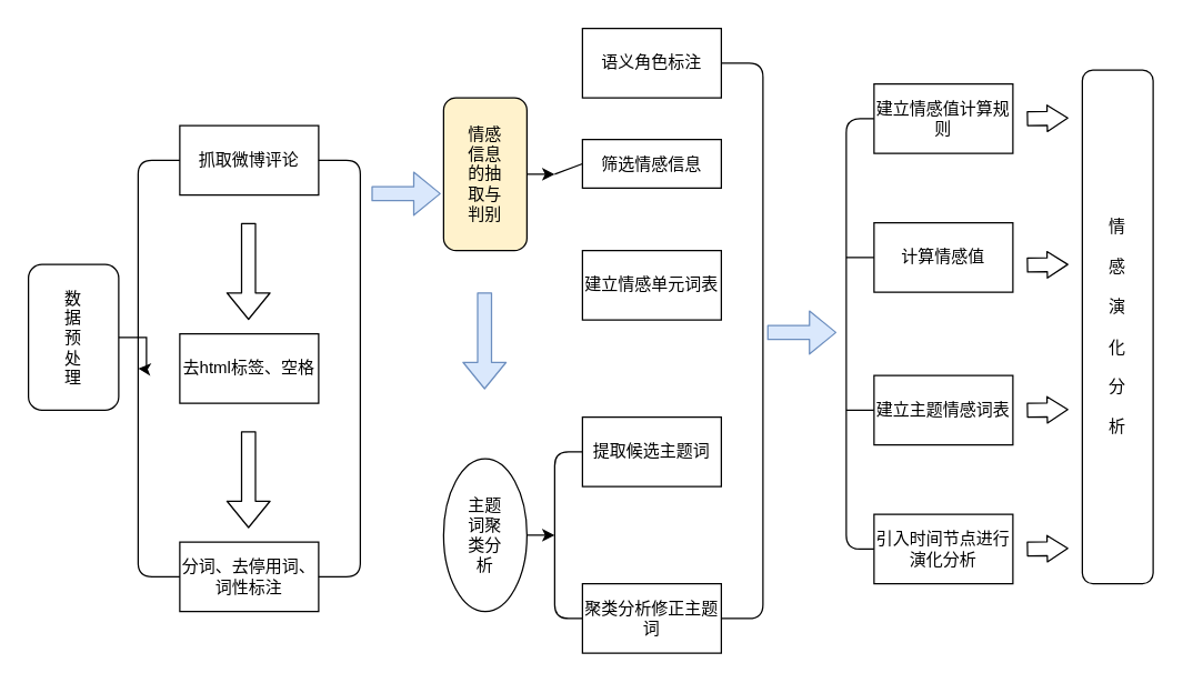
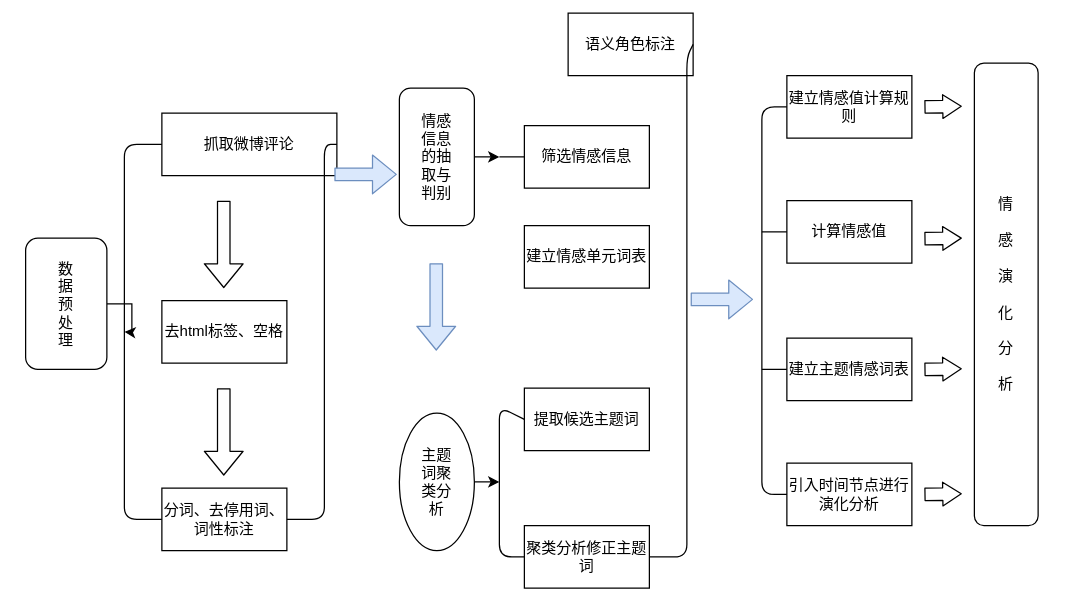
  <mxCell id="0" />
  <mxCell id="1" parent="0" />
  <mxCell id="2" value="" style="edgeStyle=orthogonalEdgeStyle;rounded=0;orthogonalLoop=1;jettySize=auto;html=1;" edge="1" parent="1" source="3"><mxGeometry relative="1" as="geometry"><mxPoint x="99" y="265" as="targetPoint" /></mxGeometry></mxCell>
  <mxCell id="3" value="数&lt;br&gt;据&lt;br&gt;预&lt;br&gt;处&lt;br&gt;理" style="rounded=1;whiteSpace=wrap;html=1;" vertex="1" parent="1"><mxGeometry x="20" y="190" width="65" height="105" as="geometry" /></mxCell>
  <mxCell id="4" value="情&lt;br&gt;&lt;br&gt;感&lt;br&gt;&lt;br&gt;演&lt;br&gt;&lt;br&gt;化&lt;br&gt;&lt;br&gt;分&lt;br&gt;&lt;br&gt;析" style="rounded=1;whiteSpace=wrap;html=1;" vertex="1" parent="1"><mxGeometry x="779" y="50" width="51" height="370" as="geometry" /></mxCell>
- <mxCell id="5" value="抓取微博评论" style="rounded=0;whiteSpace=wrap;html=1;" vertex="1" parent="1"><mxGeometry x="129" y="90" width="100" height="50" as="geometry" /></mxCell>
+ <mxCell id="5" value="抓取微博评论" style="rounded=0;whiteSpace=wrap;html=1;" vertex="1" parent="1"><mxGeometry x="129" y="90" width="140" height="50" as="geometry" /></mxCell>
  <mxCell id="6" value="去html标签、空格" style="rounded=0;whiteSpace=wrap;html=1;" vertex="1" parent="1"><mxGeometry x="129" y="240" width="100" height="50" as="geometry" /></mxCell>
  <mxCell id="7" value="分词、去停用词、词性标注" style="rounded=0;whiteSpace=wrap;html=1;" vertex="1" parent="1"><mxGeometry x="129" y="390" width="100" height="50" as="geometry" /></mxCell>
  <mxCell id="8" value="" style="edgeStyle=orthogonalEdgeStyle;rounded=0;orthogonalLoop=1;jettySize=auto;html=1;exitX=1;exitY=0.5;exitDx=0;exitDy=0;" edge="1" parent="1" source="9"><mxGeometry relative="1" as="geometry"><mxPoint x="399" y="125" as="targetPoint" /></mxGeometry></mxCell>
- <mxCell id="9" value="情感&lt;br&gt;信息&lt;br&gt;的抽&lt;br&gt;取与&lt;br&gt;判别" style="rounded=1;whiteSpace=wrap;html=1;fillColor=#fff2cc;" vertex="1" parent="1"><mxGeometry x="319" y="70" width="60" height="110" as="geometry" /></mxCell>
+ <mxCell id="9" value="情感&lt;br&gt;信息&lt;br&gt;的抽&lt;br&gt;取与&lt;br&gt;判别" style="rounded=1;whiteSpace=wrap;html=1;" vertex="1" parent="1"><mxGeometry x="319" y="70" width="60" height="110" as="geometry" /></mxCell>
  <mxCell id="10" value="" style="edgeStyle=orthogonalEdgeStyle;rounded=0;orthogonalLoop=1;jettySize=auto;html=1;" edge="1" parent="1" source="11"><mxGeometry relative="1" as="geometry"><mxPoint x="399" y="385" as="targetPoint" /></mxGeometry></mxCell>
  <mxCell id="11" value="主题&lt;br&gt;词聚&lt;br&gt;类分&lt;br&gt;析" style="ellipse;whiteSpace=wrap;html=1;" vertex="1" parent="1"><mxGeometry x="319" y="330" width="60" height="110" as="geometry" /></mxCell>
- <mxCell id="12" value="语义角色标注" style="rounded=0;whiteSpace=wrap;html=1;" vertex="1" parent="1"><mxGeometry x="419" y="20" width="100" height="50" as="geometry" /></mxCell>
- <mxCell id="13" value="筛选情感信息" style="rounded=0;whiteSpace=wrap;html=1;" vertex="1" parent="1"><mxGeometry x="419" y="100" width="100" height="35" as="geometry" /></mxCell>
+ <mxCell id="12" value="语义角色标注" style="rounded=0;whiteSpace=wrap;html=1;" vertex="1" parent="1"><mxGeometry x="454" y="10" width="100" height="50" as="geometry" /></mxCell>
+ <mxCell id="13" value="筛选情感信息" style="rounded=0;whiteSpace=wrap;html=1;" vertex="1" parent="1"><mxGeometry x="419" y="100" width="100" height="50" as="geometry" /></mxCell>
  <mxCell id="14" value="建立情感单元词表" style="rounded=0;whiteSpace=wrap;html=1;" vertex="1" parent="1"><mxGeometry x="419" y="180" width="100" height="50" as="geometry" /></mxCell>
- <mxCell id="15" value="提取候选主题词" style="rounded=0;whiteSpace=wrap;html=1;" vertex="1" parent="1"><mxGeometry x="419" y="300" width="100" height="50" as="geometry" /></mxCell>
+ <mxCell id="15" value="提取候选主题词" style="rounded=0;whiteSpace=wrap;html=1;" vertex="1" parent="1"><mxGeometry x="419" y="310" width="100" height="50" as="geometry" /></mxCell>
  <mxCell id="16" value="聚类分析修正主题词" style="rounded=0;whiteSpace=wrap;html=1;" vertex="1" parent="1"><mxGeometry x="419" y="420" width="100" height="50" as="geometry" /></mxCell>
  <mxCell id="17" value="建立情感值计算规则" style="rounded=0;whiteSpace=wrap;html=1;" vertex="1" parent="1"><mxGeometry x="629" y="60" width="100" height="50" as="geometry" /></mxCell>
  <mxCell id="18" value="计算情感值" style="rounded=0;whiteSpace=wrap;html=1;" vertex="1" parent="1"><mxGeometry x="629" y="160" width="100" height="50" as="geometry" /></mxCell>
  <mxCell id="19" value="建立主题情感词表" style="rounded=0;whiteSpace=wrap;html=1;" vertex="1" parent="1"><mxGeometry x="629" y="270" width="100" height="50" as="geometry" /></mxCell>
  <mxCell id="20" value="引入时间节点进行演化分析" style="rounded=0;whiteSpace=wrap;html=1;" vertex="1" parent="1"><mxGeometry x="629" y="370" width="100" height="50" as="geometry" /></mxCell>
  <mxCell id="21" value="" style="shape=flexArrow;endArrow=classic;html=1;" edge="1" parent="1"><mxGeometry width="50" height="50" relative="1" as="geometry"><mxPoint x="178.5" y="160" as="sourcePoint" /><mxPoint x="178.5" y="230" as="targetPoint" /></mxGeometry></mxCell>
  <mxCell id="22" value="" style="shape=flexArrow;endArrow=classic;html=1;" edge="1" parent="1"><mxGeometry width="50" height="50" relative="1" as="geometry"><mxPoint x="178.5" y="310" as="sourcePoint" /><mxPoint x="178.5" y="380" as="targetPoint" /></mxGeometry></mxCell>
  <mxCell id="23" value="" style="endArrow=none;html=1;exitX=0;exitY=0.5;exitDx=0;exitDy=0;entryX=0;entryY=0.5;entryDx=0;entryDy=0;" edge="1" parent="1" source="5" target="7"><mxGeometry width="50" height="50" relative="1" as="geometry"><mxPoint x="58.289" y="165" as="sourcePoint" /><mxPoint x="99" y="420" as="targetPoint" /><Array as="points"><mxPoint x="99" y="115" /><mxPoint x="99" y="415" /></Array></mxGeometry></mxCell>
  <mxCell id="24" value="" style="endArrow=none;html=1;entryX=1;entryY=0.5;entryDx=0;entryDy=0;exitX=1;exitY=0.5;exitDx=0;exitDy=0;" edge="1" parent="1" source="7" target="5"><mxGeometry width="50" height="50" relative="1" as="geometry"><mxPoint x="269" y="420" as="sourcePoint" /><mxPoint x="269" y="100" as="targetPoint" /><Array as="points"><mxPoint x="259" y="415" /><mxPoint x="259" y="115" /></Array></mxGeometry></mxCell>
  <mxCell id="25" value="" style="shape=flexArrow;endArrow=classic;html=1;fillColor=#dae8fc;strokeColor=#6c8ebf;" edge="1" parent="1"><mxGeometry width="50" height="50" relative="1" as="geometry"><mxPoint x="267" y="139" as="sourcePoint" /><mxPoint x="317" y="139" as="targetPoint" /></mxGeometry></mxCell>
  <mxCell id="26" value="" style="shape=flexArrow;endArrow=classic;html=1;fillColor=#dae8fc;strokeColor=#6c8ebf;" edge="1" parent="1"><mxGeometry width="50" height="50" relative="1" as="geometry"><mxPoint x="348.5" y="210" as="sourcePoint" /><mxPoint x="348.5" y="280" as="targetPoint" /></mxGeometry></mxCell>
  <mxCell id="27" value="" style="endArrow=none;html=1;entryX=0;entryY=0.5;entryDx=0;entryDy=0;" edge="1" parent="1" target="13"><mxGeometry width="50" height="50" relative="1" as="geometry"><mxPoint x="399" y="125" as="sourcePoint" /><mxPoint x="439" y="120" as="targetPoint" /></mxGeometry></mxCell>
  <mxCell id="28" value="" style="endArrow=none;html=1;entryX=0;entryY=0.5;entryDx=0;entryDy=0;exitX=0;exitY=0.5;exitDx=0;exitDy=0;" edge="1" parent="1" source="16" target="15"><mxGeometry width="50" height="50" relative="1" as="geometry"><mxPoint x="419" y="470" as="sourcePoint" /><mxPoint x="419" y="310" as="targetPoint" /><Array as="points"><mxPoint x="399" y="445" /><mxPoint x="399" y="395" /><mxPoint x="399" y="325" /></Array></mxGeometry></mxCell>
  <mxCell id="29" value="" style="endArrow=none;html=1;entryX=1;entryY=0.5;entryDx=0;entryDy=0;" edge="1" parent="1" target="12"><mxGeometry width="50" height="50" relative="1" as="geometry"><mxPoint x="519" y="445" as="sourcePoint" /><mxPoint x="569" y="30" as="targetPoint" /><Array as="points"><mxPoint x="549" y="445" /><mxPoint x="549" y="45" /></Array></mxGeometry></mxCell>
  <mxCell id="30" value="" style="shape=flexArrow;endArrow=classic;html=1;fillColor=#dae8fc;strokeColor=#6c8ebf;" edge="1" parent="1"><mxGeometry width="50" height="50" relative="1" as="geometry"><mxPoint x="552" y="239" as="sourcePoint" /><mxPoint x="602" y="239" as="targetPoint" /></mxGeometry></mxCell>
  <mxCell id="31" value="" style="endArrow=none;html=1;exitX=0;exitY=0.5;exitDx=0;exitDy=0;entryX=0;entryY=0.5;entryDx=0;entryDy=0;" edge="1" parent="1" target="20"><mxGeometry width="50" height="50" relative="1" as="geometry"><mxPoint x="629" y="85" as="sourcePoint" /><mxPoint x="629" y="385" as="targetPoint" /><Array as="points"><mxPoint x="609" y="85" /><mxPoint x="609" y="395" /></Array></mxGeometry></mxCell>
  <mxCell id="32" value="" style="endArrow=none;html=1;entryX=0;entryY=0.5;entryDx=0;entryDy=0;" edge="1" parent="1" target="18"><mxGeometry width="50" height="50" relative="1" as="geometry"><mxPoint x="609" y="185" as="sourcePoint" /><mxPoint x="649" y="180" as="targetPoint" /></mxGeometry></mxCell>
  <mxCell id="33" value="" style="endArrow=none;html=1;entryX=0;entryY=0.5;entryDx=0;entryDy=0;" edge="1" parent="1" target="19"><mxGeometry width="50" height="50" relative="1" as="geometry"><mxPoint x="609" y="295" as="sourcePoint" /><mxPoint x="639" y="195" as="targetPoint" /></mxGeometry></mxCell>
  <mxCell id="34" value="" style="shape=flexArrow;endArrow=classic;html=1;endWidth=8;endSize=4.6;" edge="1" parent="1"><mxGeometry width="50" height="50" relative="1" as="geometry"><mxPoint x="739" y="85" as="sourcePoint" /><mxPoint x="769" y="84.5" as="targetPoint" /></mxGeometry></mxCell>
  <mxCell id="35" value="" style="shape=flexArrow;endArrow=classic;html=1;endWidth=8;endSize=4.6;" edge="1" parent="1"><mxGeometry width="50" height="50" relative="1" as="geometry"><mxPoint x="739" y="190.5" as="sourcePoint" /><mxPoint x="769" y="190" as="targetPoint" /></mxGeometry></mxCell>
  <mxCell id="36" value="" style="shape=flexArrow;endArrow=classic;html=1;endWidth=8;endSize=4.6;" edge="1" parent="1"><mxGeometry width="50" height="50" relative="1" as="geometry"><mxPoint x="739" y="295" as="sourcePoint" /><mxPoint x="769" y="294.5" as="targetPoint" /></mxGeometry></mxCell>
  <mxCell id="37" value="" style="shape=flexArrow;endArrow=classic;html=1;endWidth=8;endSize=4.6;" edge="1" parent="1"><mxGeometry width="50" height="50" relative="1" as="geometry"><mxPoint x="739" y="395" as="sourcePoint" /><mxPoint x="769" y="394.5" as="targetPoint" /></mxGeometry></mxCell>
